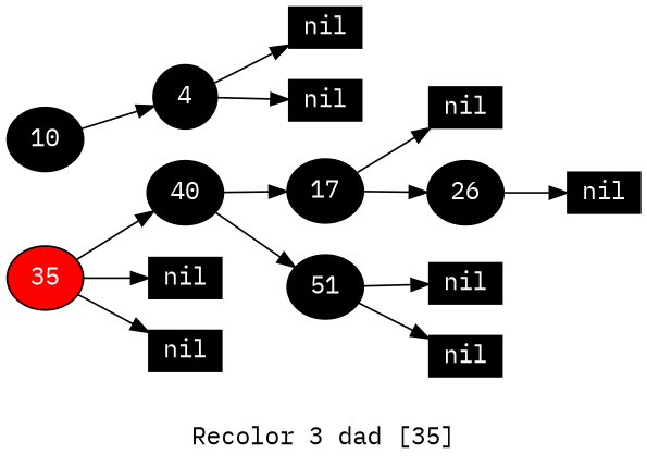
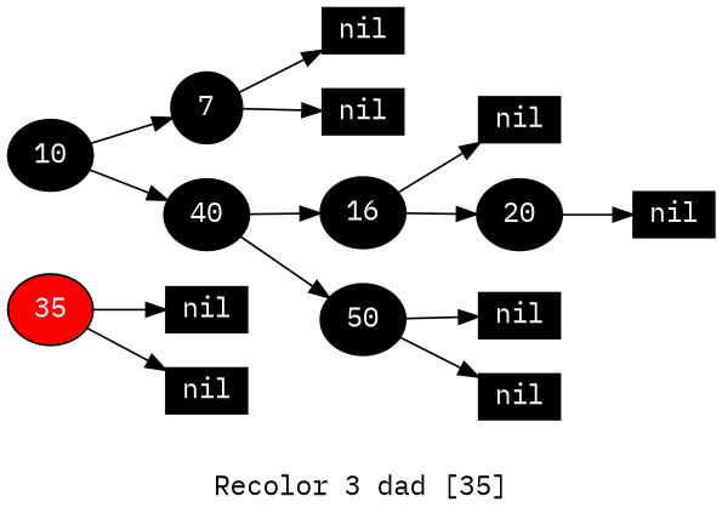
  digraph {
    fontname="IBM Plex Mono"
    label="Recolor 3 dad [35]"
    rankdir=LR
    node [fillcolor=black fontcolor=white fontname="IBM Plex Mono" style=filled shape=box]
    edge [fontname="IBM Plex Mono"]
    10 [width=0.5 shape=""]
-   4 [width=0.5 shape=""]
+   4 [width=0.5 label=7 shape=""]
    40 [width=0.5 shape=""]
    n4 [height=0.2 label=nil width=0.3]
    n5 [height=0.2 label=nil width=0.3]
-   17 [width=0.5 shape=""]
-   50 [width=0.5 label=51 shape=""]
+   17 [width=0.5 label=16 shape=""]
+   50 [width=0.5 shape=""]
    n8 [height=0.2 label=nil width=0.3]
-   20 [width=0.5 label=26 shape=""]
+   20 [width=0.5 shape=""]
    n10 [height=0.2 label=nil width=0.3]
    n11 [height=0.2 label=nil width=0.3]
    n12 [height=0.2 label=nil width=0.3]
    35 [fillcolor=red width=0.5 shape=""]
    n14 [height=0.2 label=nil width=0.3]
    n15 [height=0.2 label=nil width=0.3]
    10 -> 4
-   35 -> 40
+   10 -> 40
    4 -> n4
    4 -> n5
    40 -> 17
    40 -> 50
    17 -> n8
    17 -> 20
    50 -> n10
    50 -> n11
    20 -> n12
    35 -> n14
    35 -> n15
  }
